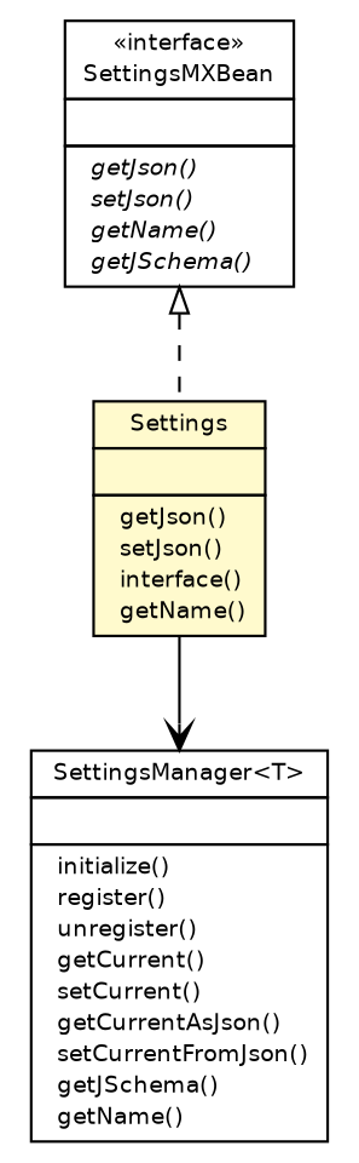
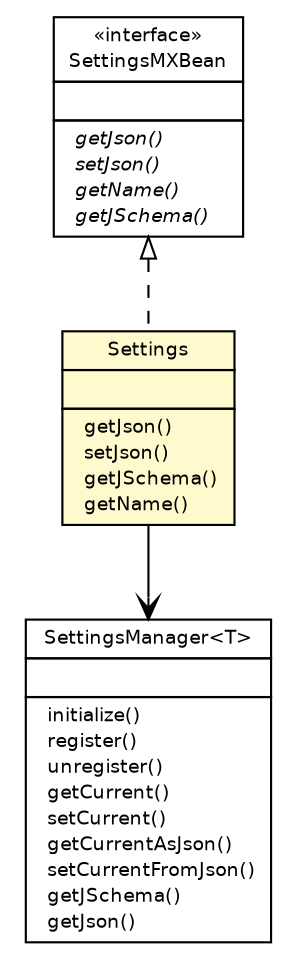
  digraph {
    nodesep=0.25
    ranksep=0.5
    node [fontcolor=black fontname=Helvetica fontsize=9.0 shape=plaintext]
    edge [fontname=Helvetica headport=p labelfontname=Helvetica labelfontsize=10 tailport=p]
-   n1 [label=<<table title="org.vorpal.blade.framework.config.SettingsManager" border="0" cellborder="1" cellspacing="0" cellpadding="2" port="p" href="./SettingsManager.html"> 		<tr><td><table border="0" cellspacing="0" cellpadding="1"> <tr><td align="center" balign="center"> SettingsManager&lt;T&gt; </td></tr> 		</table></td></tr> 		<tr><td><table border="0" cellspacing="0" cellpadding="1"> <tr><td align="left" balign="left">  </td></tr> 		</table></td></tr> 		<tr><td><table border="0" cellspacing="0" cellpadding="1"> <tr><td align="left" balign="left">  initialize() </td></tr> <tr><td align="left" balign="left">  register() </td></tr> <tr><td align="left" balign="left">  unregister() </td></tr> <tr><td align="left" balign="left">  getCurrent() </td></tr> <tr><td align="left" balign="left">  setCurrent() </td></tr> <tr><td align="left" balign="left">  getCurrentAsJson() </td></tr> <tr><td align="left" balign="left">  setCurrentFromJson() </td></tr> <tr><td align="left" balign="left">  getJSchema() </td></tr> <tr><td align="left" balign="left">  getName() </td></tr> 		</table></td></tr> 		</table>>]
-   n2 [label=<<table title="org.vorpal.blade.framework.config.Settings" border="0" cellborder="1" cellspacing="0" cellpadding="2" port="p" bgcolor="lemonChiffon" href="./Settings.html"> 		<tr><td><table border="0" cellspacing="0" cellpadding="1"> <tr><td align="center" balign="center"> Settings </td></tr> 		</table></td></tr> 		<tr><td><table border="0" cellspacing="0" cellpadding="1"> <tr><td align="left" balign="left">  </td></tr> 		</table></td></tr> 		<tr><td><table border="0" cellspacing="0" cellpadding="1"> <tr><td align="left" balign="left">  getJson() </td></tr> <tr><td align="left" balign="left">  setJson() </td></tr> <tr><td align="left" balign="left">  interface() </td></tr> <tr><td align="left" balign="left">  getName() </td></tr> 		</table></td></tr> 		</table>>]
+   n1 [label=<<table title="org.vorpal.blade.framework.config.SettingsManager" border="0" cellborder="1" cellspacing="0" cellpadding="2" port="p" href="./SettingsManager.html"> 		<tr><td><table border="0" cellspacing="0" cellpadding="1"> <tr><td align="center" balign="center"> SettingsManager&lt;T&gt; </td></tr> 		</table></td></tr> 		<tr><td><table border="0" cellspacing="0" cellpadding="1"> <tr><td align="left" balign="left">  </td></tr> 		</table></td></tr> 		<tr><td><table border="0" cellspacing="0" cellpadding="1"> <tr><td align="left" balign="left">  initialize() </td></tr> <tr><td align="left" balign="left">  register() </td></tr> <tr><td align="left" balign="left">  unregister() </td></tr> <tr><td align="left" balign="left">  getCurrent() </td></tr> <tr><td align="left" balign="left">  setCurrent() </td></tr> <tr><td align="left" balign="left">  getCurrentAsJson() </td></tr> <tr><td align="left" balign="left">  setCurrentFromJson() </td></tr> <tr><td align="left" balign="left">  getJSchema() </td></tr> <tr><td align="left" balign="left">  getJson() </td></tr> 		</table></td></tr> 		</table>>]
+   n2 [label=<<table title="org.vorpal.blade.framework.config.Settings" border="0" cellborder="1" cellspacing="0" cellpadding="2" port="p" bgcolor="lemonChiffon" href="./Settings.html"> 		<tr><td><table border="0" cellspacing="0" cellpadding="1"> <tr><td align="center" balign="center"> Settings </td></tr> 		</table></td></tr> 		<tr><td><table border="0" cellspacing="0" cellpadding="1"> <tr><td align="left" balign="left">  </td></tr> 		</table></td></tr> 		<tr><td><table border="0" cellspacing="0" cellpadding="1"> <tr><td align="left" balign="left">  getJson() </td></tr> <tr><td align="left" balign="left">  setJson() </td></tr> <tr><td align="left" balign="left">  getJSchema() </td></tr> <tr><td align="left" balign="left">  getName() </td></tr> 		</table></td></tr> 		</table>>]
    n3 [label=<<table title="org.vorpal.blade.framework.config.SettingsMXBean" border="0" cellborder="1" cellspacing="0" cellpadding="2" port="p" href="./SettingsMXBean.html"> 		<tr><td><table border="0" cellspacing="0" cellpadding="1"> <tr><td align="center" balign="center"> &#171;interface&#187; </td></tr> <tr><td align="center" balign="center"> SettingsMXBean </td></tr> 		</table></td></tr> 		<tr><td><table border="0" cellspacing="0" cellpadding="1"> <tr><td align="left" balign="left">  </td></tr> 		</table></td></tr> 		<tr><td><table border="0" cellspacing="0" cellpadding="1"> <tr><td align="left" balign="left"><font face="Helvetica-Oblique" point-size="9.0">  getJson() </font></td></tr> <tr><td align="left" balign="left"><font face="Helvetica-Oblique" point-size="9.0">  setJson() </font></td></tr> <tr><td align="left" balign="left"><font face="Helvetica-Oblique" point-size="9.0">  getName() </font></td></tr> <tr><td align="left" balign="left"><font face="Helvetica-Oblique" point-size="9.0">  getJSchema() </font></td></tr> 		</table></td></tr> 		</table>>]
    n2 -> n1 [arrowhead=open color=black fontcolor=black fontsize=10.0]
    n3 -> n2 [arrowtail=empty dir=back fontsize=10 style=dashed]
  }
